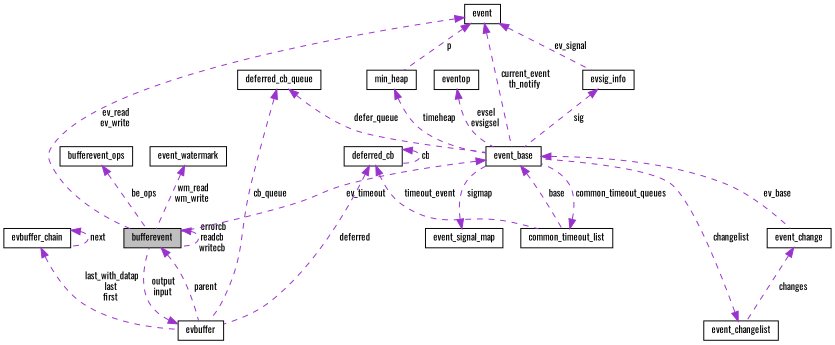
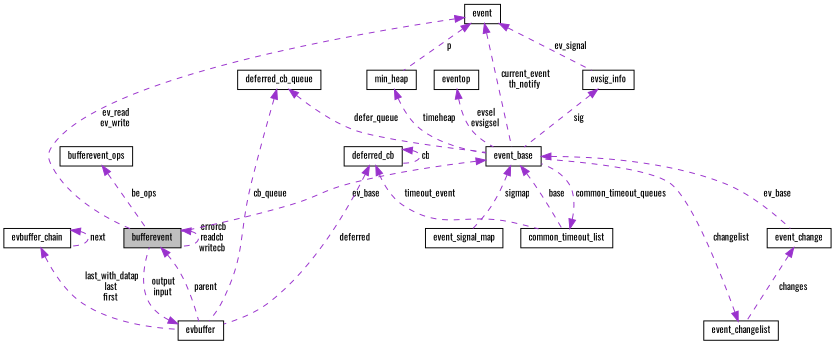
  digraph {
    fontname=Oswald
    node [color=black fillcolor=white fontname=Oswald fontsize=10 shape=record style=filled]
    edge [color=darkorchid3 dir=back fontname=Oswald fontsize=10 labelfontname=Helvetica labelfontsize=10 style=dashed]
    n1 [fillcolor=grey75 fontcolor=black height=0.2 label=bufferevent width=0.4]
    n2 [height=0.2 label=evbuffer width=0.4]
-   n3 [height=0.2 label=event_watermark width=0.4]
    n4 [height=0.2 label=event width=0.4]
    n5 [height=0.2 label=event_base width=0.4]
    n6 [height=0.2 label=evsig_info width=0.4]
    n7 [height=0.2 label=min_heap width=0.4]
    n8 [height=0.2 label=common_timeout_list width=0.4]
    n9 [height=0.2 label=event_change width=0.4]
    n10 [height=0.2 label=eventop width=0.4]
    n11 [height=0.2 label=deferred_cb_queue width=0.4]
    n12 [height=0.2 label=event_signal_map width=0.4]
    n13 [height=0.2 label=event_changelist width=0.4]
    n14 [height=0.2 label=evbuffer_chain width=0.4]
    n15 [height=0.2 label=deferred_cb width=0.4]
    n16 [height=0.2 label=bufferevent_ops width=0.4]
    n1 -> n1 [label=" errorcb\nreadcb\nwritecb"]
    n1 -> n2 [label=" parent"]
    n2 -> n1 [label=" output\ninput"]
-   n3 -> n1 [label=" wm_read\nwm_write"]
    n4 -> n1 [label=" ev_read\nev_write"]
    n4 -> n5 [label=" current_event\nth_notify"]
    n4 -> n6 [label=" ev_signal"]
    n4 -> n7 [label=" p"]
-   n5 -> n1 [label=" ev_timeout"]
+   n5 -> n1 [label=" ev_base"]
    n5 -> n8 [label=" base"]
    n5 -> n9 [label=" ev_base"]
    n6 -> n5 [label=" sig"]
    n7 -> n5 [label=" timeheap"]
    n8 -> n5 [label=" common_timeout_queues"]
    n9 -> n13 [label=" changes"]
    n10 -> n5 [label=" evsel\nevsigsel"]
    n11 -> n2 [label=" cb_queue"]
    n11 -> n5 [label=" defer_queue"]
-   n12 -> n5 [label=" sigmap"]
+   n5 -> n12 [label=" sigmap"]
    n13 -> n5 [label=" changelist"]
    n14 -> n2 [label=" last_with_datap\nlast\nfirst"]
    n14 -> n14 [label=" next"]
    n15 -> n2 [label=" deferred"]
    n15 -> n8 [label=" timeout_event"]
    n15 -> n15 [label=" cb"]
    n16 -> n1 [label=" be_ops"]
  }
